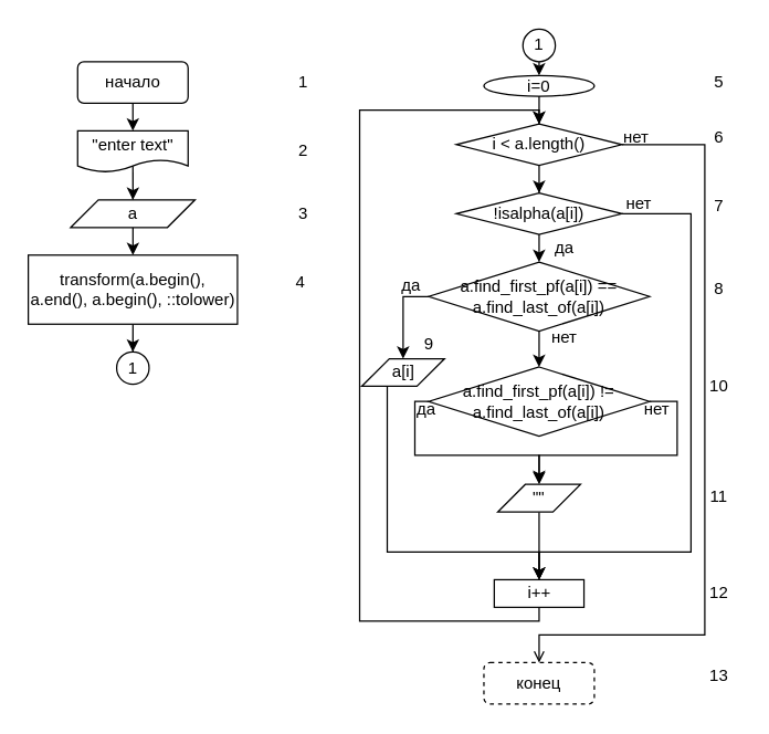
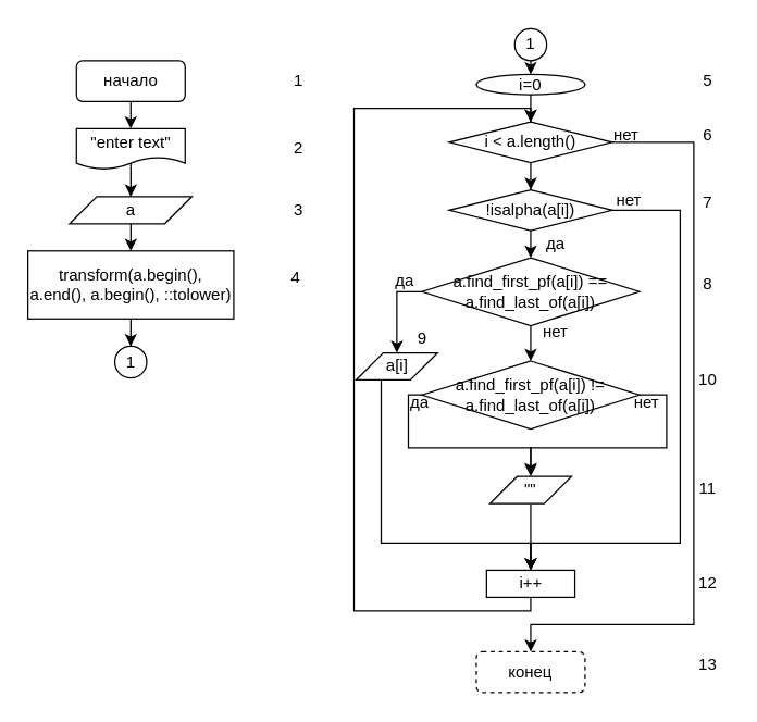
  <mxCell id="0" />
  <mxCell id="1" parent="0" />
  <mxCell id="2" value="" style="edgeStyle=orthogonalEdgeStyle;rounded=0;orthogonalLoop=1;jettySize=auto;html=1;" parent="1" edge="1"><mxGeometry relative="1" as="geometry"><mxPoint x="95.75" y="74" as="sourcePoint" /><mxPoint x="95.75" y="94" as="targetPoint" /></mxGeometry></mxCell>
  <mxCell id="3" value="1" style="text;html=1;align=center;verticalAlign=middle;resizable=0;points=[];autosize=1;strokeColor=none;fillColor=none;" parent="1" vertex="1"><mxGeometry x="208.75" y="49" width="20" height="20" as="geometry" /></mxCell>
  <mxCell id="4" value="" style="edgeStyle=orthogonalEdgeStyle;rounded=0;orthogonalLoop=1;jettySize=auto;html=1;exitX=0.5;exitY=0.818;exitDx=0;exitDy=0;exitPerimeter=0;" parent="1" source="5" target="7" edge="1"><mxGeometry relative="1" as="geometry" /></mxCell>
  <mxCell id="5" value="&quot;enter text&quot;" style="shape=document;whiteSpace=wrap;html=1;boundedLbl=1;" parent="1" vertex="1"><mxGeometry x="55.75" y="94" width="80" height="30" as="geometry" /></mxCell>
  <mxCell id="6" value="" style="edgeStyle=orthogonalEdgeStyle;rounded=0;orthogonalLoop=1;jettySize=auto;html=1;" parent="1" source="7" target="28" edge="1"><mxGeometry relative="1" as="geometry" /></mxCell>
  <mxCell id="7" value="a" style="shape=parallelogram;perimeter=parallelogramPerimeter;whiteSpace=wrap;html=1;fixedSize=1;" parent="1" vertex="1"><mxGeometry x="50.75" y="144" width="90" height="20" as="geometry" /></mxCell>
  <mxCell id="8" value="" style="edgeStyle=orthogonalEdgeStyle;rounded=0;orthogonalLoop=1;jettySize=auto;html=1;" parent="1" source="9" target="12" edge="1"><mxGeometry relative="1" as="geometry" /></mxCell>
  <mxCell id="9" value="i=0" style="ellipse;whiteSpace=wrap;html=1;" parent="1" vertex="1"><mxGeometry x="350" y="54" width="80" height="15" as="geometry" /></mxCell>
- <mxCell id="10" style="edgeStyle=orthogonalEdgeStyle;rounded=0;orthogonalLoop=1;jettySize=auto;html=1;entryX=0.5;entryY=0;entryDx=0;entryDy=0;endArrow=open;" parent="1" source="12" target="22" edge="1"><mxGeometry relative="1" as="geometry"><mxPoint x="390" y="469" as="targetPoint" /><Array as="points"><mxPoint x="510" y="104" /><mxPoint x="510" y="459" /><mxPoint x="390" y="459" /></Array></mxGeometry></mxCell>
+ <mxCell id="10" style="edgeStyle=orthogonalEdgeStyle;rounded=0;orthogonalLoop=1;jettySize=auto;html=1;entryX=0.5;entryY=0;entryDx=0;entryDy=0;" parent="1" source="12" target="22" edge="1"><mxGeometry relative="1" as="geometry"><mxPoint x="390" y="469" as="targetPoint" /><Array as="points"><mxPoint x="510" y="104" /><mxPoint x="510" y="459" /><mxPoint x="390" y="459" /></Array></mxGeometry></mxCell>
  <mxCell id="11" value="" style="edgeStyle=orthogonalEdgeStyle;rounded=0;orthogonalLoop=1;jettySize=auto;html=1;" parent="1" source="12" target="34" edge="1"><mxGeometry relative="1" as="geometry" /></mxCell>
  <mxCell id="12" value="i &amp;lt; a.length()" style="rhombus;whiteSpace=wrap;html=1;" parent="1" vertex="1"><mxGeometry x="330" y="89" width="120" height="30" as="geometry" /></mxCell>
  <mxCell id="13" style="edgeStyle=orthogonalEdgeStyle;rounded=0;orthogonalLoop=1;jettySize=auto;html=1;exitX=0;exitY=0.5;exitDx=0;exitDy=0;entryX=0.5;entryY=0;entryDx=0;entryDy=0;" parent="1" source="15" target="17" edge="1"><mxGeometry relative="1" as="geometry"><mxPoint x="290" y="369" as="targetPoint" /><Array as="points"><mxPoint x="292" y="214" /><mxPoint x="292" y="259" /></Array></mxGeometry></mxCell>
  <mxCell id="14" value="" style="edgeStyle=orthogonalEdgeStyle;rounded=0;orthogonalLoop=1;jettySize=auto;html=1;" parent="1" source="15" target="38" edge="1"><mxGeometry relative="1" as="geometry" /></mxCell>
  <mxCell id="15" value="a.find_first_pf(a[i]) ==&lt;br&gt;a.find_last_of(a[i])" style="rhombus;whiteSpace=wrap;html=1;" parent="1" vertex="1"><mxGeometry x="310" y="189" width="160" height="50" as="geometry" /></mxCell>
  <mxCell id="16" style="edgeStyle=orthogonalEdgeStyle;rounded=0;orthogonalLoop=1;jettySize=auto;html=1;entryX=0.5;entryY=0;entryDx=0;entryDy=0;" parent="1" source="17" target="19" edge="1"><mxGeometry relative="1" as="geometry"><mxPoint x="280" y="349" as="targetPoint" /><Array as="points"><mxPoint x="280" y="399" /><mxPoint x="390" y="399" /></Array></mxGeometry></mxCell>
  <mxCell id="17" value="a[i]" style="shape=parallelogram;perimeter=parallelogramPerimeter;whiteSpace=wrap;html=1;fixedSize=1;" parent="1" vertex="1"><mxGeometry x="261.5" y="259" width="60" height="20" as="geometry" /></mxCell>
  <mxCell id="18" style="edgeStyle=orthogonalEdgeStyle;rounded=0;orthogonalLoop=1;jettySize=auto;html=1;" parent="1" source="19" edge="1"><mxGeometry relative="1" as="geometry"><mxPoint x="390" y="89" as="targetPoint" /><Array as="points"><mxPoint x="390" y="449" /><mxPoint x="260" y="449" /><mxPoint x="260" y="79" /><mxPoint x="390" y="79" /></Array></mxGeometry></mxCell>
  <mxCell id="19" value="i++" style="rounded=0;whiteSpace=wrap;html=1;" parent="1" vertex="1"><mxGeometry x="357.5" y="419" width="65" height="20" as="geometry" /></mxCell>
  <mxCell id="20" value="да" style="text;html=1;align=center;verticalAlign=middle;resizable=0;points=[];autosize=1;strokeColor=none;fillColor=none;" parent="1" vertex="1"><mxGeometry x="282" y="196" width="30" height="20" as="geometry" /></mxCell>
  <mxCell id="21" value="нет" style="text;html=1;align=center;verticalAlign=middle;resizable=0;points=[];autosize=1;strokeColor=none;fillColor=none;" parent="1" vertex="1"><mxGeometry x="392.5" y="234" width="30" height="20" as="geometry" /></mxCell>
  <mxCell id="22" value="конец" style="rounded=1;whiteSpace=wrap;html=1;dashed=1;" parent="1" vertex="1"><mxGeometry x="350" y="479" width="80" height="30" as="geometry" /></mxCell>
  <mxCell id="23" value="начало" style="rounded=1;whiteSpace=wrap;html=1;" parent="1" vertex="1"><mxGeometry x="55.75" y="44" width="80" height="30" as="geometry" /></mxCell>
  <mxCell id="24" value="2" style="text;html=1;align=center;verticalAlign=middle;resizable=0;points=[];autosize=1;strokeColor=none;fillColor=none;" parent="1" vertex="1"><mxGeometry x="208.75" y="99" width="20" height="20" as="geometry" /></mxCell>
  <mxCell id="25" value="3" style="text;html=1;align=center;verticalAlign=middle;resizable=0;points=[];autosize=1;strokeColor=none;fillColor=none;" parent="1" vertex="1"><mxGeometry x="208.75" y="144" width="20" height="20" as="geometry" /></mxCell>
  <mxCell id="26" value="нет" style="text;html=1;align=center;verticalAlign=middle;resizable=0;points=[];autosize=1;strokeColor=none;fillColor=none;" parent="1" vertex="1"><mxGeometry x="445" y="89" width="30" height="20" as="geometry" /></mxCell>
  <mxCell id="27" value="" style="edgeStyle=orthogonalEdgeStyle;rounded=0;orthogonalLoop=1;jettySize=auto;html=1;" parent="1" source="28" target="44" edge="1"><mxGeometry relative="1" as="geometry" /></mxCell>
  <mxCell id="28" value="transform(a.begin(), a.end(), a.begin(), ::tolower)" style="whiteSpace=wrap;html=1;" parent="1" vertex="1"><mxGeometry x="20" y="184" width="151.5" height="50" as="geometry" /></mxCell>
  <mxCell id="29" value="4" style="text;html=1;align=center;verticalAlign=middle;resizable=0;points=[];autosize=1;strokeColor=none;fillColor=none;" parent="1" vertex="1"><mxGeometry x="207.25" y="194" width="20" height="20" as="geometry" /></mxCell>
  <mxCell id="30" value="1" style="ellipse;whiteSpace=wrap;html=1;aspect=fixed;" parent="1" vertex="1"><mxGeometry x="378.25" y="20.5" width="23.5" height="23.5" as="geometry" /></mxCell>
  <mxCell id="31" value="" style="endArrow=classic;html=1;rounded=0;exitX=0.5;exitY=1;exitDx=0;exitDy=0;entryX=0.5;entryY=0;entryDx=0;entryDy=0;" parent="1" source="30" target="9" edge="1"><mxGeometry width="50" height="50" relative="1" as="geometry"><mxPoint x="320" y="199" as="sourcePoint" /><mxPoint x="370" y="149" as="targetPoint" /></mxGeometry></mxCell>
  <mxCell id="32" value="" style="edgeStyle=orthogonalEdgeStyle;rounded=0;orthogonalLoop=1;jettySize=auto;html=1;" parent="1" source="34" edge="1"><mxGeometry relative="1" as="geometry"><mxPoint x="390" y="189" as="targetPoint" /></mxGeometry></mxCell>
  <mxCell id="33" style="edgeStyle=orthogonalEdgeStyle;rounded=0;orthogonalLoop=1;jettySize=auto;html=1;" parent="1" source="34" edge="1"><mxGeometry relative="1" as="geometry"><mxPoint x="390" y="419" as="targetPoint" /><Array as="points"><mxPoint x="500" y="154" /><mxPoint x="500" y="399" /><mxPoint x="390" y="399" /></Array></mxGeometry></mxCell>
  <mxCell id="34" value="!isalpha(a[i])" style="rhombus;whiteSpace=wrap;html=1;" parent="1" vertex="1"><mxGeometry x="330" y="139" width="120" height="30" as="geometry" /></mxCell>
  <mxCell id="35" value="да" style="text;html=1;align=center;verticalAlign=middle;resizable=0;points=[];autosize=1;strokeColor=none;fillColor=none;" parent="1" vertex="1"><mxGeometry x="392.5" y="169" width="30" height="20" as="geometry" /></mxCell>
  <mxCell id="36" style="edgeStyle=orthogonalEdgeStyle;rounded=0;orthogonalLoop=1;jettySize=auto;html=1;exitX=1;exitY=0.5;exitDx=0;exitDy=0;" parent="1" source="38" edge="1"><mxGeometry relative="1" as="geometry"><mxPoint x="390" y="349" as="targetPoint" /><Array as="points"><mxPoint x="490" y="290" /><mxPoint x="490" y="329" /><mxPoint x="390" y="329" /></Array></mxGeometry></mxCell>
  <mxCell id="37" style="edgeStyle=orthogonalEdgeStyle;rounded=0;orthogonalLoop=1;jettySize=auto;html=1;entryX=0.5;entryY=0;entryDx=0;entryDy=0;" parent="1" source="38" target="42" edge="1"><mxGeometry relative="1" as="geometry"><mxPoint x="390" y="339" as="targetPoint" /><Array as="points"><mxPoint x="300" y="290" /><mxPoint x="300" y="329" /><mxPoint x="390" y="329" /></Array></mxGeometry></mxCell>
  <mxCell id="38" value="a.find_first_pf(a[i]) !=&lt;br&gt;a.find_last_of(a[i])" style="rhombus;whiteSpace=wrap;html=1;" parent="1" vertex="1"><mxGeometry x="310" y="265" width="160" height="50" as="geometry" /></mxCell>
  <mxCell id="39" value="да" style="text;html=1;align=center;verticalAlign=middle;resizable=0;points=[];autosize=1;strokeColor=none;fillColor=none;" parent="1" vertex="1"><mxGeometry x="293" y="286" width="30" height="20" as="geometry" /></mxCell>
  <mxCell id="40" value="нет" style="text;html=1;align=center;verticalAlign=middle;resizable=0;points=[];autosize=1;strokeColor=none;fillColor=none;" parent="1" vertex="1"><mxGeometry x="460" y="286" width="30" height="20" as="geometry" /></mxCell>
  <mxCell id="41" style="edgeStyle=orthogonalEdgeStyle;rounded=0;orthogonalLoop=1;jettySize=auto;html=1;entryX=0.5;entryY=0;entryDx=0;entryDy=0;" parent="1" source="42" target="19" edge="1"><mxGeometry relative="1" as="geometry"><Array as="points"><mxPoint x="390" y="379" /><mxPoint x="390" y="379" /></Array></mxGeometry></mxCell>
  <mxCell id="42" value="&quot;&quot;" style="shape=parallelogram;perimeter=parallelogramPerimeter;whiteSpace=wrap;html=1;fixedSize=1;" parent="1" vertex="1"><mxGeometry x="360" y="350" width="60" height="20" as="geometry" /></mxCell>
  <mxCell id="43" value="нет" style="text;html=1;align=center;verticalAlign=middle;resizable=0;points=[];autosize=1;strokeColor=none;fillColor=none;" parent="1" vertex="1"><mxGeometry x="447" y="137" width="30" height="20" as="geometry" /></mxCell>
  <mxCell id="44" value="1" style="ellipse;whiteSpace=wrap;html=1;aspect=fixed;" parent="1" vertex="1"><mxGeometry x="84" y="254" width="23.5" height="23.5" as="geometry" /></mxCell>
  <mxCell id="45" value="5" style="text;html=1;align=center;verticalAlign=middle;resizable=0;points=[];autosize=1;strokeColor=none;fillColor=none;" parent="1" vertex="1"><mxGeometry x="510" y="49" width="20" height="20" as="geometry" /></mxCell>
  <mxCell id="46" value="6" style="text;html=1;align=center;verticalAlign=middle;resizable=0;points=[];autosize=1;strokeColor=none;fillColor=none;" parent="1" vertex="1"><mxGeometry x="510" y="89" width="20" height="20" as="geometry" /></mxCell>
  <mxCell id="47" value="7" style="text;html=1;align=center;verticalAlign=middle;resizable=0;points=[];autosize=1;strokeColor=none;fillColor=none;" parent="1" vertex="1"><mxGeometry x="510" y="139" width="20" height="20" as="geometry" /></mxCell>
  <mxCell id="48" value="8" style="text;html=1;align=center;verticalAlign=middle;resizable=0;points=[];autosize=1;strokeColor=none;fillColor=none;" parent="1" vertex="1"><mxGeometry x="510" y="199" width="20" height="20" as="geometry" /></mxCell>
  <mxCell id="49" value="9" style="text;html=1;align=center;verticalAlign=middle;resizable=0;points=[];autosize=1;strokeColor=none;fillColor=none;" parent="1" vertex="1"><mxGeometry x="300" y="239" width="20" height="20" as="geometry" /></mxCell>
  <mxCell id="50" value="10" style="text;html=1;align=center;verticalAlign=middle;resizable=0;points=[];autosize=1;strokeColor=none;fillColor=none;" parent="1" vertex="1"><mxGeometry x="505" y="269" width="30" height="20" as="geometry" /></mxCell>
  <mxCell id="51" value="11" style="text;html=1;align=center;verticalAlign=middle;resizable=0;points=[];autosize=1;strokeColor=none;fillColor=none;" parent="1" vertex="1"><mxGeometry x="505" y="349" width="30" height="20" as="geometry" /></mxCell>
  <mxCell id="52" value="12" style="text;html=1;align=center;verticalAlign=middle;resizable=0;points=[];autosize=1;strokeColor=none;fillColor=none;" parent="1" vertex="1"><mxGeometry x="505" y="419" width="30" height="20" as="geometry" /></mxCell>
  <mxCell id="53" value="13" style="text;html=1;align=center;verticalAlign=middle;resizable=0;points=[];autosize=1;strokeColor=none;fillColor=none;" parent="1" vertex="1"><mxGeometry x="505" y="479" width="30" height="20" as="geometry" /></mxCell>
